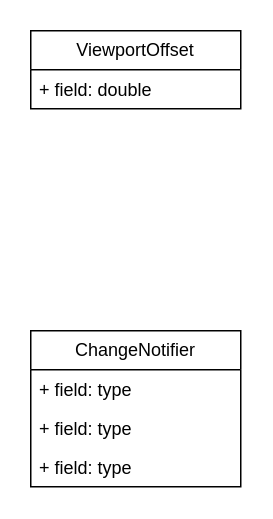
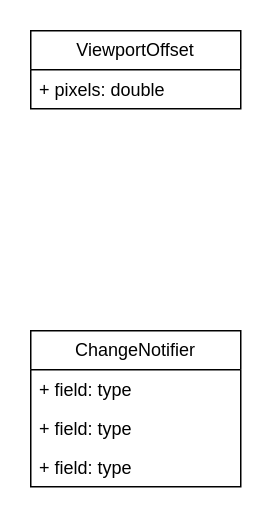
  <mxCell id="0" />
  <mxCell id="1" parent="0" />
  <mxCell id="2" value="ViewportOffset" style="swimlane;fontStyle=0;childLayout=stackLayout;horizontal=1;startSize=26;fillColor=none;horizontalStack=0;resizeParent=1;resizeParentMax=0;resizeLast=0;collapsible=1;marginBottom=0;whiteSpace=wrap;html=1;" vertex="1" parent="1"><mxGeometry x="20" y="20" width="140" height="52" as="geometry" /></mxCell>
- <mxCell id="3" value="+ field:&amp;nbsp;&lt;span class=&quot;eusoft-eudic-chrome-extension-translate-content eusoft-eudic-chrome-extension-translate-content-style-italic quote&quot;&gt;double&lt;span class=&quot;eusoft-eudic-translate-loading-tag&quot;&gt;&lt;/span&gt;&lt;/span&gt;" style="text;strokeColor=none;fillColor=none;align=left;verticalAlign=top;spacingLeft=4;spacingRight=4;overflow=hidden;rotatable=0;points=[[0,0.5],[1,0.5]];portConstraint=eastwest;whiteSpace=wrap;html=1;" vertex="1" parent="2"><mxGeometry y="26" width="140" height="26" as="geometry" /></mxCell>
+ <mxCell id="3" value="+ pixels:&amp;nbsp;&lt;span class=&quot;eusoft-eudic-chrome-extension-translate-content eusoft-eudic-chrome-extension-translate-content-style-italic quote&quot;&gt;double&lt;span class=&quot;eusoft-eudic-translate-loading-tag&quot;&gt;&lt;/span&gt;&lt;/span&gt;" style="text;strokeColor=none;fillColor=none;align=left;verticalAlign=top;spacingLeft=4;spacingRight=4;overflow=hidden;rotatable=0;points=[[0,0.5],[1,0.5]];portConstraint=eastwest;whiteSpace=wrap;html=1;" vertex="1" parent="2"><mxGeometry y="26" width="140" height="26" as="geometry" /></mxCell>
  <mxCell id="4" value="ChangeNotifier" style="swimlane;fontStyle=0;childLayout=stackLayout;horizontal=1;startSize=26;fillColor=none;horizontalStack=0;resizeParent=1;resizeParentMax=0;resizeLast=0;collapsible=1;marginBottom=0;whiteSpace=wrap;html=1;" vertex="1" parent="1"><mxGeometry x="20" y="220" width="140" height="104" as="geometry" /></mxCell>
  <mxCell id="5" value="+ field: type" style="text;strokeColor=none;fillColor=none;align=left;verticalAlign=top;spacingLeft=4;spacingRight=4;overflow=hidden;rotatable=0;points=[[0,0.5],[1,0.5]];portConstraint=eastwest;whiteSpace=wrap;html=1;" vertex="1" parent="4"><mxGeometry y="26" width="140" height="26" as="geometry" /></mxCell>
  <mxCell id="6" value="+ field: type" style="text;strokeColor=none;fillColor=none;align=left;verticalAlign=top;spacingLeft=4;spacingRight=4;overflow=hidden;rotatable=0;points=[[0,0.5],[1,0.5]];portConstraint=eastwest;whiteSpace=wrap;html=1;" vertex="1" parent="4"><mxGeometry y="52" width="140" height="26" as="geometry" /></mxCell>
  <mxCell id="7" value="+ field: type" style="text;strokeColor=none;fillColor=none;align=left;verticalAlign=top;spacingLeft=4;spacingRight=4;overflow=hidden;rotatable=0;points=[[0,0.5],[1,0.5]];portConstraint=eastwest;whiteSpace=wrap;html=1;" vertex="1" parent="4"><mxGeometry y="78" width="140" height="26" as="geometry" /></mxCell>
